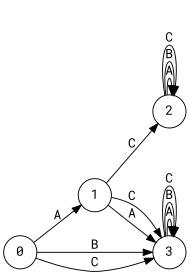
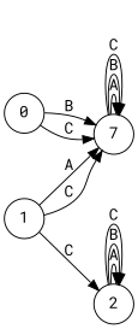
  digraph {
    fontname="Roboto Mono"
    rankdir=LR
    node [fontname="Roboto Mono" shape=circle]
    edge [fontname="Roboto Mono"]
    0
    1
-   3
+   3 [label=7]
    2
-   0 -> 1 [label=A]
    0 -> 3 [label=B]
    0 -> 3 [label=C]
    1 -> 3 [label=A]
    1 -> 3 [label=C]
    1 -> 2 [label=C]
    3 -> 3 [label=A]
    3 -> 3 [label=B]
    3 -> 3 [label=C]
    2 -> 2 [label=A]
    2 -> 2 [label=B]
    2 -> 2 [label=C]
  }
